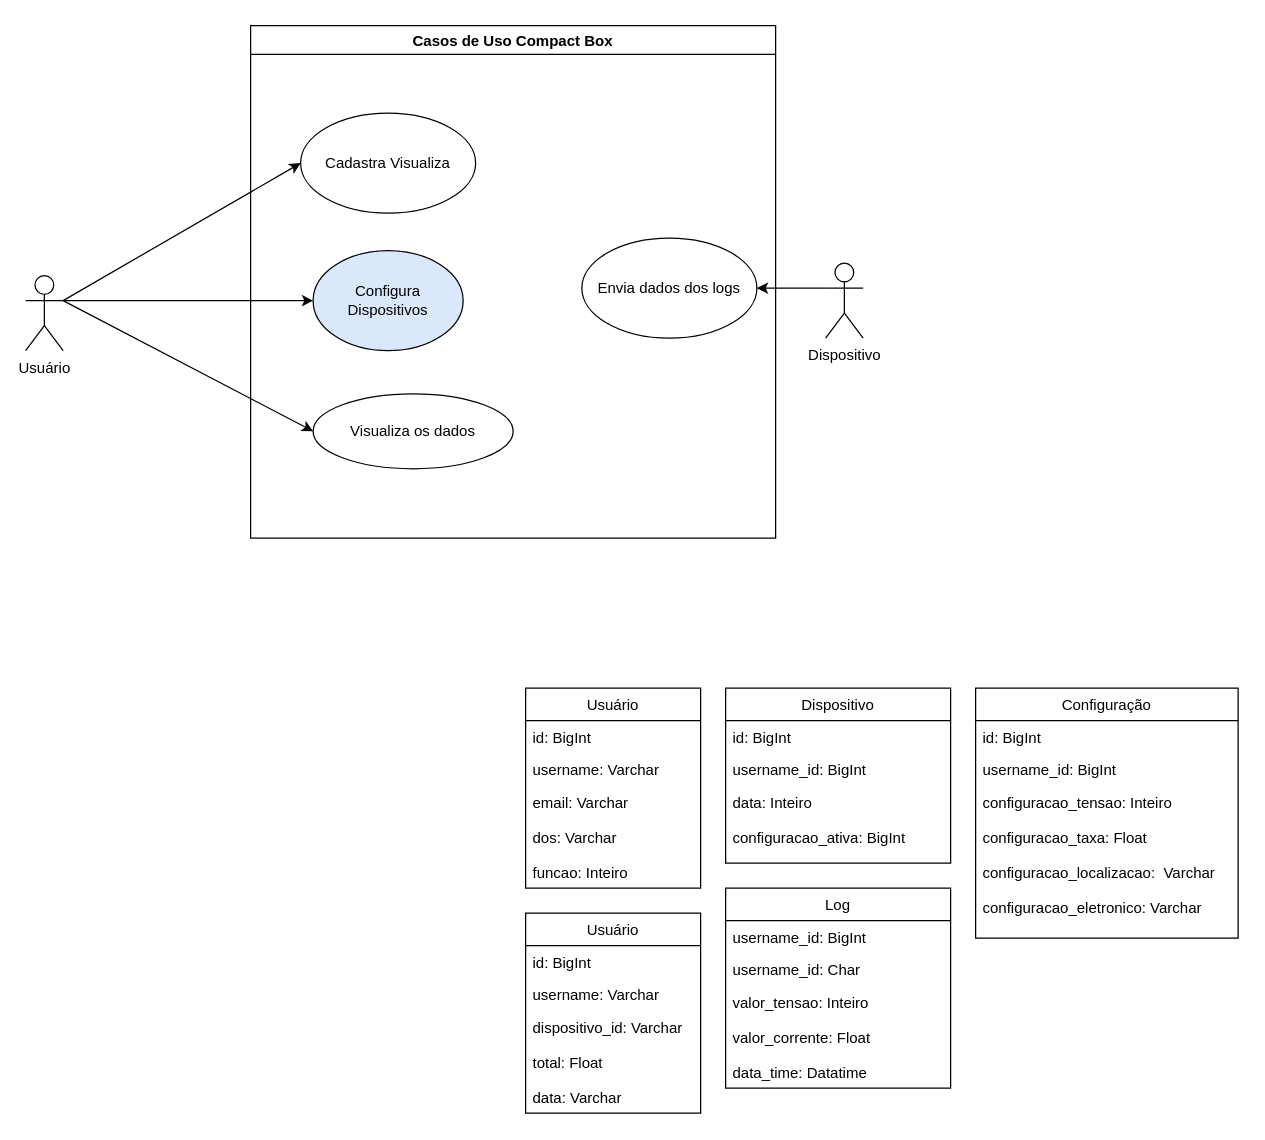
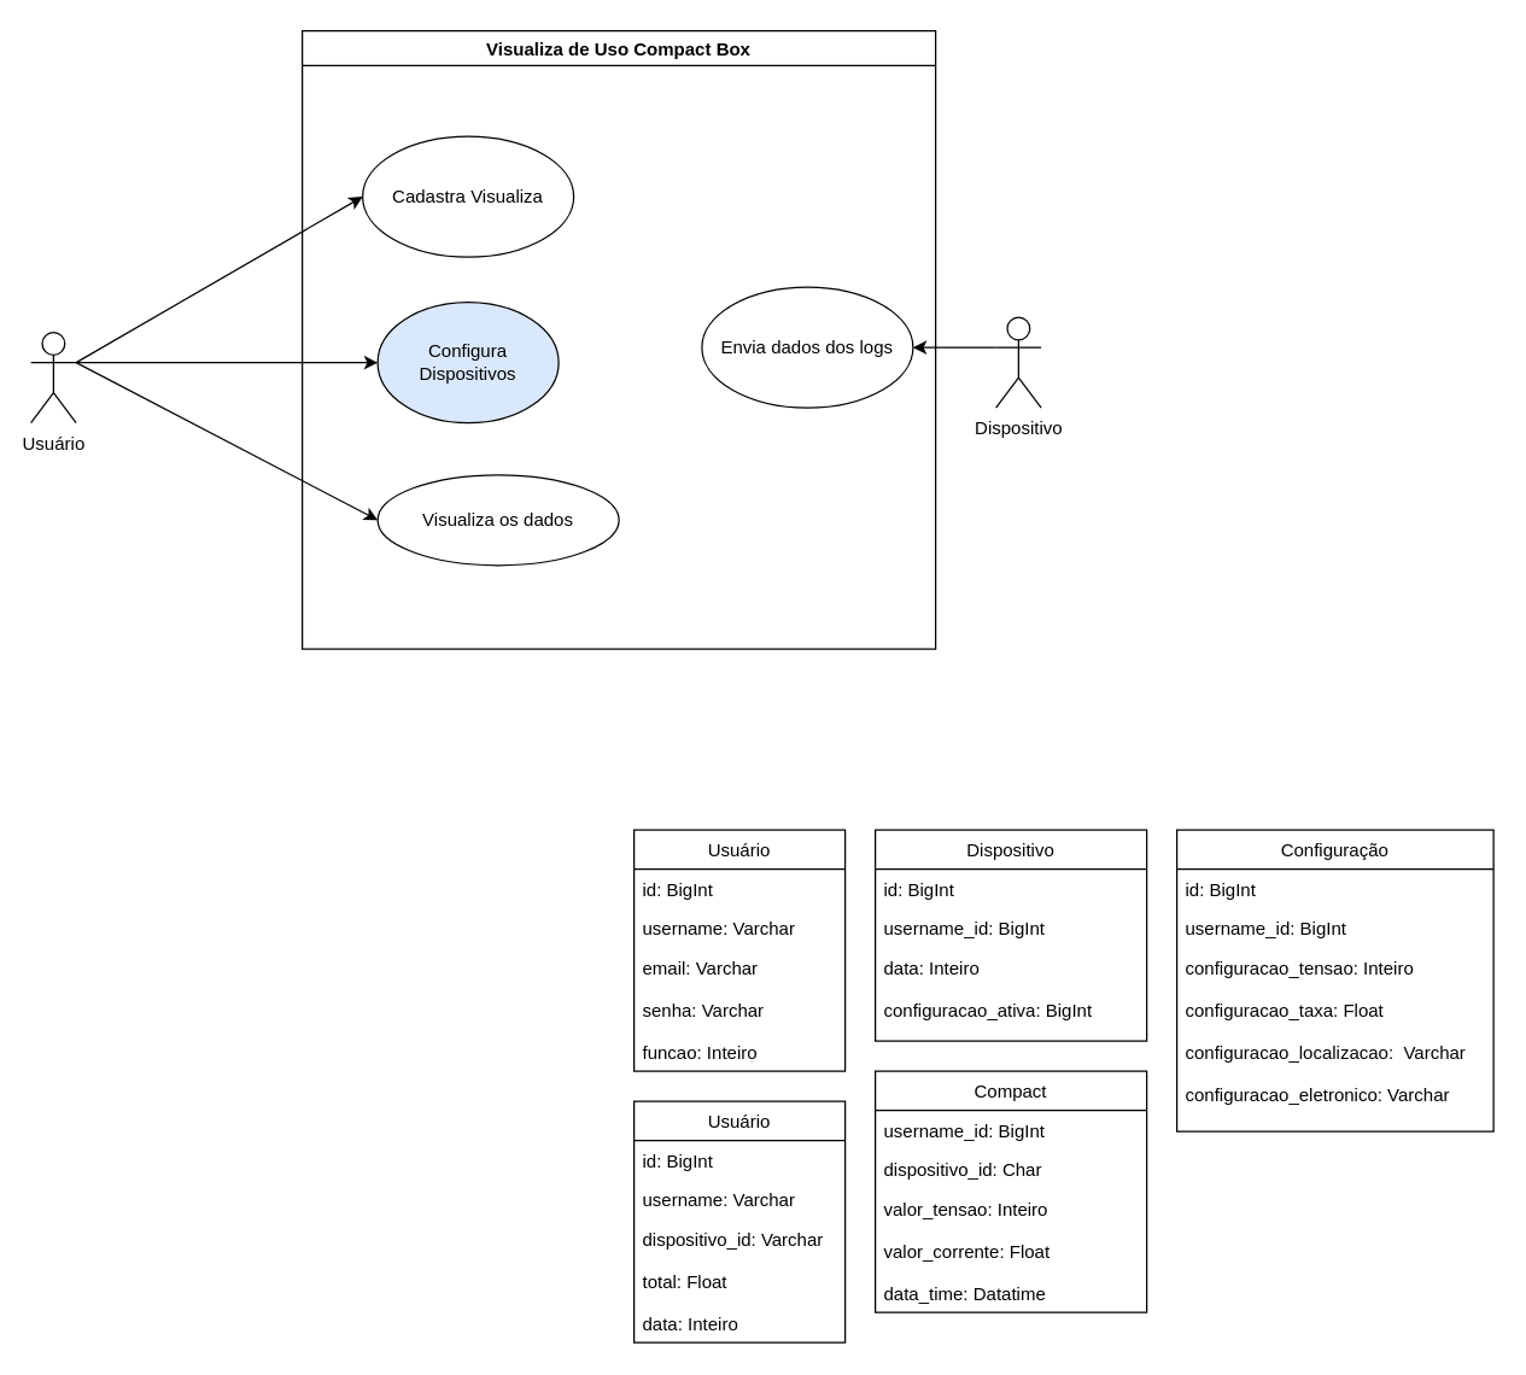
  <mxCell id="0" />
  <mxCell id="1" parent="0" />
  <mxCell id="2" value="Cadastra Visualiza" style="ellipse;whiteSpace=wrap;html=1;" vertex="1" parent="1"><mxGeometry x="240" y="90" width="140" height="80" as="geometry" /></mxCell>
- <mxCell id="3" value="Casos de Uso Compact Box" style="swimlane;" vertex="1" parent="1"><mxGeometry x="200" y="20" width="420" height="410" as="geometry" /></mxCell>
+ <mxCell id="3" value="Visualiza de Uso Compact Box" style="swimlane;" vertex="1" parent="1"><mxGeometry x="200" y="20" width="420" height="410" as="geometry" /></mxCell>
  <mxCell id="4" value="Configura Dispositivos" style="ellipse;whiteSpace=wrap;html=1;fillColor=#dae8fc;" vertex="1" parent="3"><mxGeometry x="50" y="180" width="120" height="80" as="geometry" /></mxCell>
  <mxCell id="5" value="Visualiza os dados" style="ellipse;whiteSpace=wrap;html=1;" vertex="1" parent="3"><mxGeometry x="50" y="294.5" width="160" height="60" as="geometry" /></mxCell>
  <mxCell id="6" value="Envia dados dos logs" style="ellipse;whiteSpace=wrap;html=1;" vertex="1" parent="3"><mxGeometry x="265" y="170" width="140" height="80" as="geometry" /></mxCell>
  <mxCell id="7" style="rounded=0;orthogonalLoop=1;jettySize=auto;html=1;exitX=1;exitY=0.333;exitDx=0;exitDy=0;exitPerimeter=0;entryX=0;entryY=0.5;entryDx=0;entryDy=0;" edge="1" parent="1" source="10" target="2"><mxGeometry relative="1" as="geometry" /></mxCell>
  <mxCell id="8" style="edgeStyle=none;rounded=0;orthogonalLoop=1;jettySize=auto;html=1;exitX=1;exitY=0.333;exitDx=0;exitDy=0;exitPerimeter=0;entryX=0;entryY=0.5;entryDx=0;entryDy=0;" edge="1" parent="1" source="10" target="4"><mxGeometry relative="1" as="geometry" /></mxCell>
  <mxCell id="9" style="edgeStyle=none;rounded=0;orthogonalLoop=1;jettySize=auto;html=1;exitX=1;exitY=0.333;exitDx=0;exitDy=0;exitPerimeter=0;entryX=0;entryY=0.5;entryDx=0;entryDy=0;" edge="1" parent="1" source="10" target="5"><mxGeometry relative="1" as="geometry" /></mxCell>
  <mxCell id="10" value="Usuário" style="shape=umlActor;verticalLabelPosition=bottom;verticalAlign=top;html=1;outlineConnect=0;" vertex="1" parent="1"><mxGeometry x="20" y="220" width="30" height="60" as="geometry" /></mxCell>
  <mxCell id="11" style="edgeStyle=none;rounded=0;orthogonalLoop=1;jettySize=auto;html=1;exitX=0;exitY=0.333;exitDx=0;exitDy=0;exitPerimeter=0;entryX=1;entryY=0.5;entryDx=0;entryDy=0;" edge="1" parent="1" source="12" target="6"><mxGeometry relative="1" as="geometry" /></mxCell>
  <mxCell id="12" value="Dispositivo" style="shape=umlActor;verticalLabelPosition=bottom;verticalAlign=top;html=1;outlineConnect=0;" vertex="1" parent="1"><mxGeometry x="660" y="210" width="30" height="60" as="geometry" /></mxCell>
  <mxCell id="13" value="Usuário" style="swimlane;fontStyle=0;childLayout=stackLayout;horizontal=1;startSize=26;fillColor=none;horizontalStack=0;resizeParent=1;resizeParentMax=0;resizeLast=0;collapsible=1;marginBottom=0;" vertex="1" parent="1"><mxGeometry x="420" y="550" width="140" height="160" as="geometry" /></mxCell>
  <mxCell id="14" value="id: BigInt" style="text;strokeColor=none;fillColor=none;align=left;verticalAlign=top;spacingLeft=4;spacingRight=4;overflow=hidden;rotatable=0;points=[[0,0.5],[1,0.5]];portConstraint=eastwest;" vertex="1" parent="13"><mxGeometry y="26" width="140" height="26" as="geometry" /></mxCell>
  <mxCell id="15" value="username: Varchar" style="text;strokeColor=none;fillColor=none;align=left;verticalAlign=top;spacingLeft=4;spacingRight=4;overflow=hidden;rotatable=0;points=[[0,0.5],[1,0.5]];portConstraint=eastwest;" vertex="1" parent="13"><mxGeometry y="52" width="140" height="26" as="geometry" /></mxCell>
- <mxCell id="16" value="email: Varchar&#10;&#10;dos: Varchar&#10;&#10;funcao: Inteiro" style="text;strokeColor=none;fillColor=none;align=left;verticalAlign=top;spacingLeft=4;spacingRight=4;overflow=hidden;rotatable=0;points=[[0,0.5],[1,0.5]];portConstraint=eastwest;" vertex="1" parent="13"><mxGeometry y="78" width="140" height="82" as="geometry" /></mxCell>
+ <mxCell id="16" value="email: Varchar&#10;&#10;senha: Varchar&#10;&#10;funcao: Inteiro" style="text;strokeColor=none;fillColor=none;align=left;verticalAlign=top;spacingLeft=4;spacingRight=4;overflow=hidden;rotatable=0;points=[[0,0.5],[1,0.5]];portConstraint=eastwest;" vertex="1" parent="13"><mxGeometry y="78" width="140" height="82" as="geometry" /></mxCell>
  <mxCell id="17" value="Dispositivo" style="swimlane;fontStyle=0;childLayout=stackLayout;horizontal=1;startSize=26;fillColor=none;horizontalStack=0;resizeParent=1;resizeParentMax=0;resizeLast=0;collapsible=1;marginBottom=0;" vertex="1" parent="1"><mxGeometry x="580" y="550" width="180" height="140" as="geometry" /></mxCell>
  <mxCell id="18" value="id: BigInt" style="text;strokeColor=none;fillColor=none;align=left;verticalAlign=top;spacingLeft=4;spacingRight=4;overflow=hidden;rotatable=0;points=[[0,0.5],[1,0.5]];portConstraint=eastwest;" vertex="1" parent="17"><mxGeometry y="26" width="180" height="26" as="geometry" /></mxCell>
  <mxCell id="19" value="username_id: BigInt" style="text;strokeColor=none;fillColor=none;align=left;verticalAlign=top;spacingLeft=4;spacingRight=4;overflow=hidden;rotatable=0;points=[[0,0.5],[1,0.5]];portConstraint=eastwest;" vertex="1" parent="17"><mxGeometry y="52" width="180" height="26" as="geometry" /></mxCell>
  <mxCell id="20" value="data: Inteiro&#10;&#10;configuracao_ativa: BigInt" style="text;strokeColor=none;fillColor=none;align=left;verticalAlign=top;spacingLeft=4;spacingRight=4;overflow=hidden;rotatable=0;points=[[0,0.5],[1,0.5]];portConstraint=eastwest;" vertex="1" parent="17"><mxGeometry y="78" width="180" height="62" as="geometry" /></mxCell>
  <mxCell id="21" value="Configuração" style="swimlane;fontStyle=0;childLayout=stackLayout;horizontal=1;startSize=26;fillColor=none;horizontalStack=0;resizeParent=1;resizeParentMax=0;resizeLast=0;collapsible=1;marginBottom=0;" vertex="1" parent="1"><mxGeometry x="780" y="550" width="210" height="200" as="geometry" /></mxCell>
  <mxCell id="22" value="id: BigInt" style="text;strokeColor=none;fillColor=none;align=left;verticalAlign=top;spacingLeft=4;spacingRight=4;overflow=hidden;rotatable=0;points=[[0,0.5],[1,0.5]];portConstraint=eastwest;" vertex="1" parent="21"><mxGeometry y="26" width="210" height="26" as="geometry" /></mxCell>
  <mxCell id="23" value="username_id: BigInt" style="text;strokeColor=none;fillColor=none;align=left;verticalAlign=top;spacingLeft=4;spacingRight=4;overflow=hidden;rotatable=0;points=[[0,0.5],[1,0.5]];portConstraint=eastwest;" vertex="1" parent="21"><mxGeometry y="52" width="210" height="26" as="geometry" /></mxCell>
  <mxCell id="24" value="configuracao_tensao: Inteiro&#10;&#10;configuracao_taxa: Float&#10;&#10;configuracao_localizacao:  Varchar&#10;&#10;configuracao_eletronico: Varchar" style="text;strokeColor=none;fillColor=none;align=left;verticalAlign=top;spacingLeft=4;spacingRight=4;overflow=hidden;rotatable=0;points=[[0,0.5],[1,0.5]];portConstraint=eastwest;" vertex="1" parent="21"><mxGeometry y="78" width="210" height="122" as="geometry" /></mxCell>
- <mxCell id="25" value="Log" style="swimlane;fontStyle=0;childLayout=stackLayout;horizontal=1;startSize=26;fillColor=none;horizontalStack=0;resizeParent=1;resizeParentMax=0;resizeLast=0;collapsible=1;marginBottom=0;" vertex="1" parent="1"><mxGeometry x="580" y="710" width="180" height="160" as="geometry" /></mxCell>
+ <mxCell id="25" value="Compact" style="swimlane;fontStyle=0;childLayout=stackLayout;horizontal=1;startSize=26;fillColor=none;horizontalStack=0;resizeParent=1;resizeParentMax=0;resizeLast=0;collapsible=1;marginBottom=0;" vertex="1" parent="1"><mxGeometry x="580" y="710" width="180" height="160" as="geometry" /></mxCell>
  <mxCell id="26" value="username_id: BigInt" style="text;strokeColor=none;fillColor=none;align=left;verticalAlign=top;spacingLeft=4;spacingRight=4;overflow=hidden;rotatable=0;points=[[0,0.5],[1,0.5]];portConstraint=eastwest;" vertex="1" parent="25"><mxGeometry y="26" width="180" height="26" as="geometry" /></mxCell>
- <mxCell id="27" value="username_id: Char" style="text;strokeColor=none;fillColor=none;align=left;verticalAlign=top;spacingLeft=4;spacingRight=4;overflow=hidden;rotatable=0;points=[[0,0.5],[1,0.5]];portConstraint=eastwest;" vertex="1" parent="25"><mxGeometry y="52" width="180" height="26" as="geometry" /></mxCell>
+ <mxCell id="27" value="dispositivo_id: Char" style="text;strokeColor=none;fillColor=none;align=left;verticalAlign=top;spacingLeft=4;spacingRight=4;overflow=hidden;rotatable=0;points=[[0,0.5],[1,0.5]];portConstraint=eastwest;" vertex="1" parent="25"><mxGeometry y="52" width="180" height="26" as="geometry" /></mxCell>
  <mxCell id="28" value="valor_tensao: Inteiro&#10;&#10;valor_corrente: Float&#10;&#10;data_time: Datatime" style="text;strokeColor=none;fillColor=none;align=left;verticalAlign=top;spacingLeft=4;spacingRight=4;overflow=hidden;rotatable=0;points=[[0,0.5],[1,0.5]];portConstraint=eastwest;" vertex="1" parent="25"><mxGeometry y="78" width="180" height="82" as="geometry" /></mxCell>
  <mxCell id="29" value="Usuário" style="swimlane;fontStyle=0;childLayout=stackLayout;horizontal=1;startSize=26;fillColor=none;horizontalStack=0;resizeParent=1;resizeParentMax=0;resizeLast=0;collapsible=1;marginBottom=0;" vertex="1" parent="1"><mxGeometry x="420" y="730" width="140" height="160" as="geometry" /></mxCell>
  <mxCell id="30" value="id: BigInt" style="text;strokeColor=none;fillColor=none;align=left;verticalAlign=top;spacingLeft=4;spacingRight=4;overflow=hidden;rotatable=0;points=[[0,0.5],[1,0.5]];portConstraint=eastwest;" vertex="1" parent="29"><mxGeometry y="26" width="140" height="26" as="geometry" /></mxCell>
  <mxCell id="31" value="username: Varchar" style="text;strokeColor=none;fillColor=none;align=left;verticalAlign=top;spacingLeft=4;spacingRight=4;overflow=hidden;rotatable=0;points=[[0,0.5],[1,0.5]];portConstraint=eastwest;" vertex="1" parent="29"><mxGeometry y="52" width="140" height="26" as="geometry" /></mxCell>
- <mxCell id="32" value="dispositivo_id: Varchar&#10;&#10;total: Float&#10;&#10;data: Varchar" style="text;strokeColor=none;fillColor=none;align=left;verticalAlign=top;spacingLeft=4;spacingRight=4;overflow=hidden;rotatable=0;points=[[0,0.5],[1,0.5]];portConstraint=eastwest;" vertex="1" parent="29"><mxGeometry y="78" width="140" height="82" as="geometry" /></mxCell>
+ <mxCell id="32" value="dispositivo_id: Varchar&#10;&#10;total: Float&#10;&#10;data: Inteiro" style="text;strokeColor=none;fillColor=none;align=left;verticalAlign=top;spacingLeft=4;spacingRight=4;overflow=hidden;rotatable=0;points=[[0,0.5],[1,0.5]];portConstraint=eastwest;" vertex="1" parent="29"><mxGeometry y="78" width="140" height="82" as="geometry" /></mxCell>
